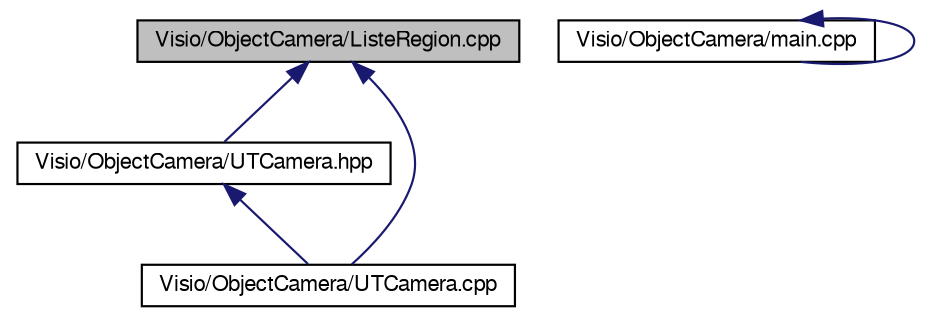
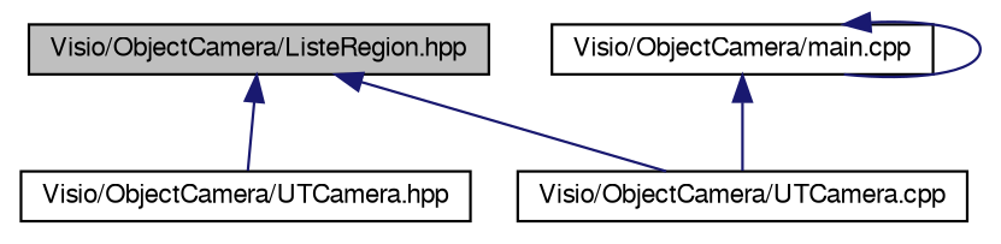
  digraph {
    node [color=black fillcolor=white fontname=FreeSans fontsize=10 shape=record style=filled]
    edge [color=midnightblue dir=back fontname=FreeSans fontsize=10 labelfontname=FreeSans labelfontsize=10 style=solid]
-   n1 [fillcolor=grey75 fontcolor=black height=0.2 label="Visio/ObjectCamera/ListeRegion.cpp" width=0.4]
+   n1 [fillcolor=grey75 fontcolor=black height=0.2 label="Visio/ObjectCamera/ListeRegion.hpp" width=0.4]
    n2 [height=0.2 label="Visio/ObjectCamera/UTCamera.hpp" width=0.4]
    n3 [height=0.2 label="Visio/ObjectCamera/UTCamera.cpp" width=0.4]
    n4 [height=0.2 label="Visio/ObjectCamera/main.cpp" width=0.4]
    n1 -> n2
    n1 -> n3
-   n2 -> n3
+   n4 -> n3
    n4 -> n4
  }
